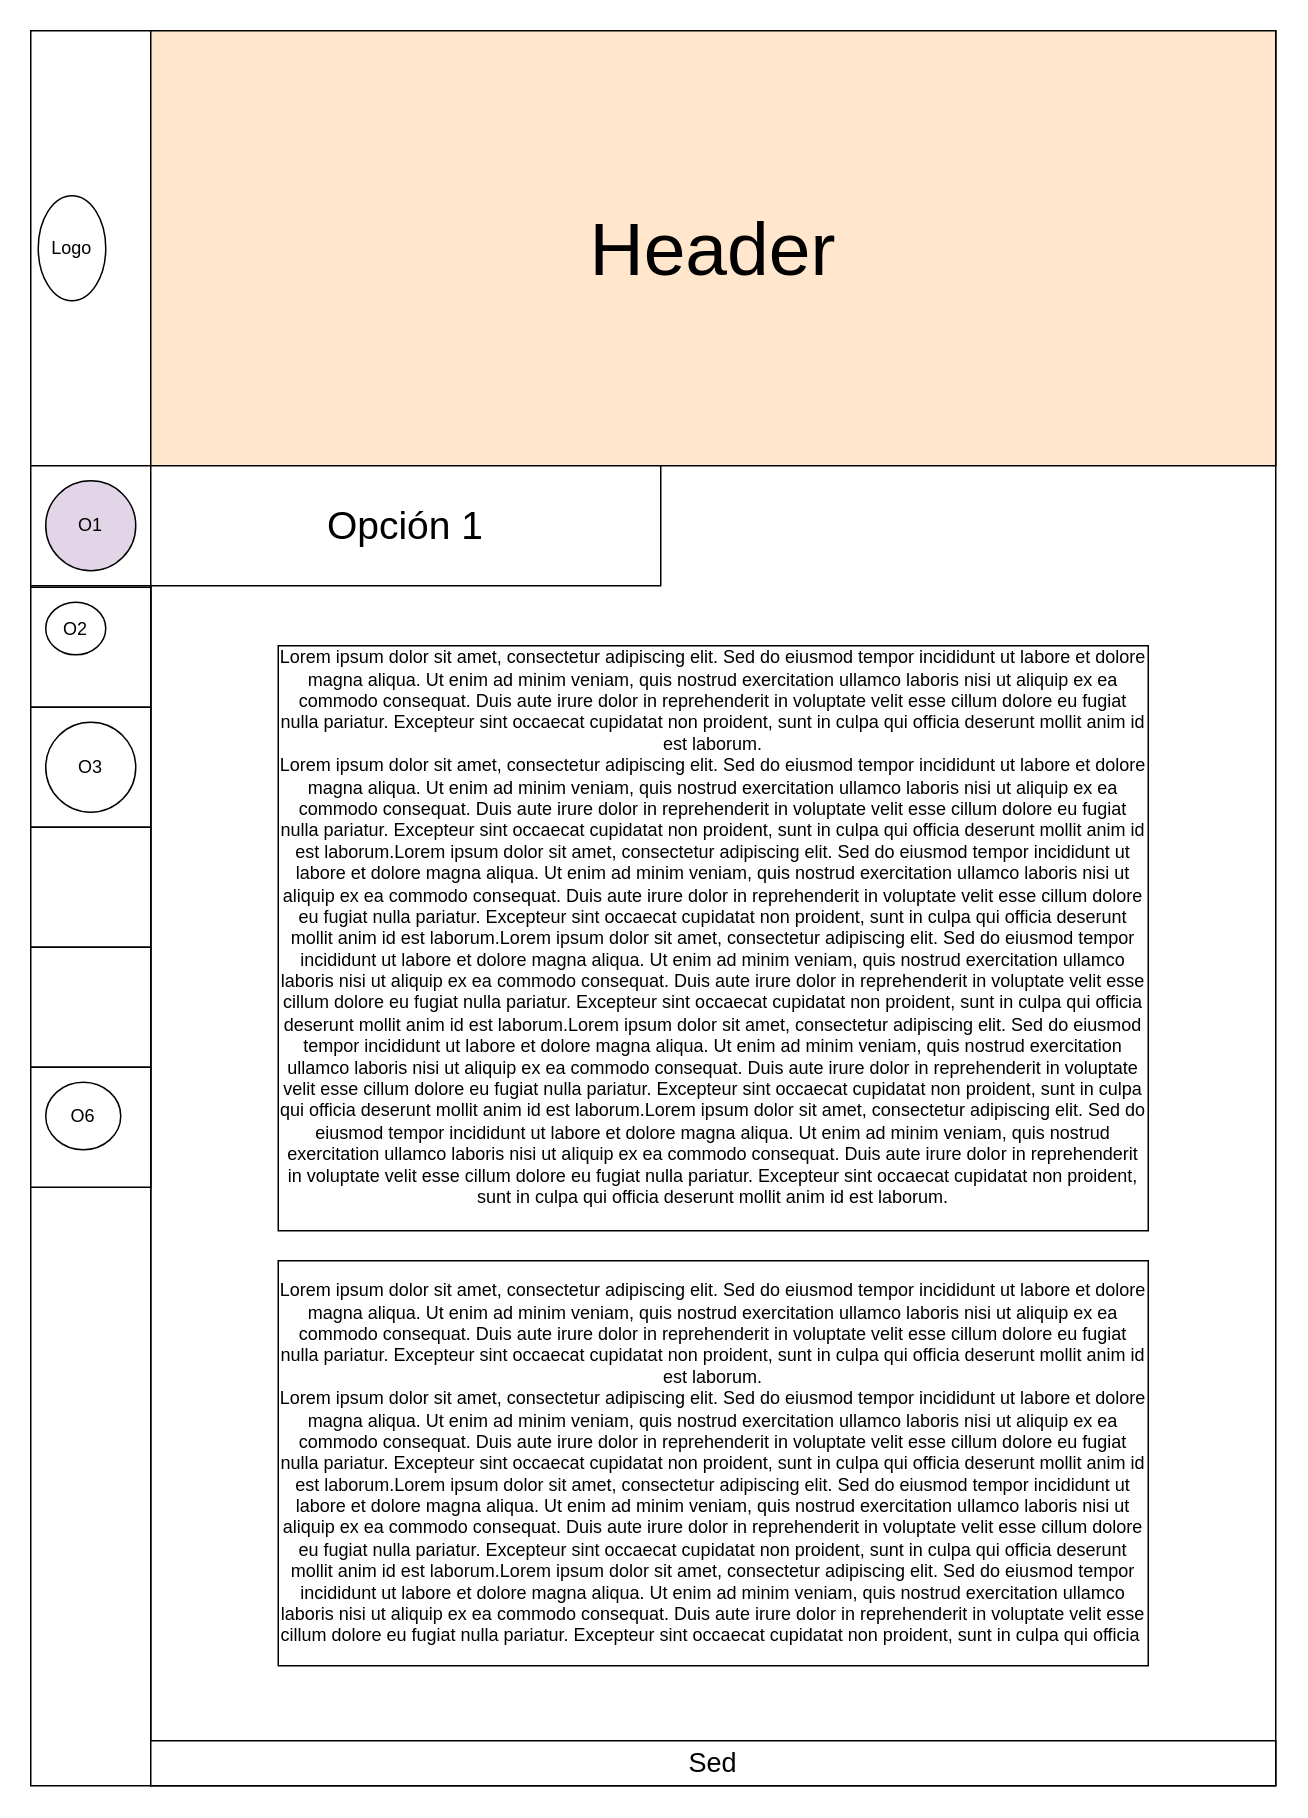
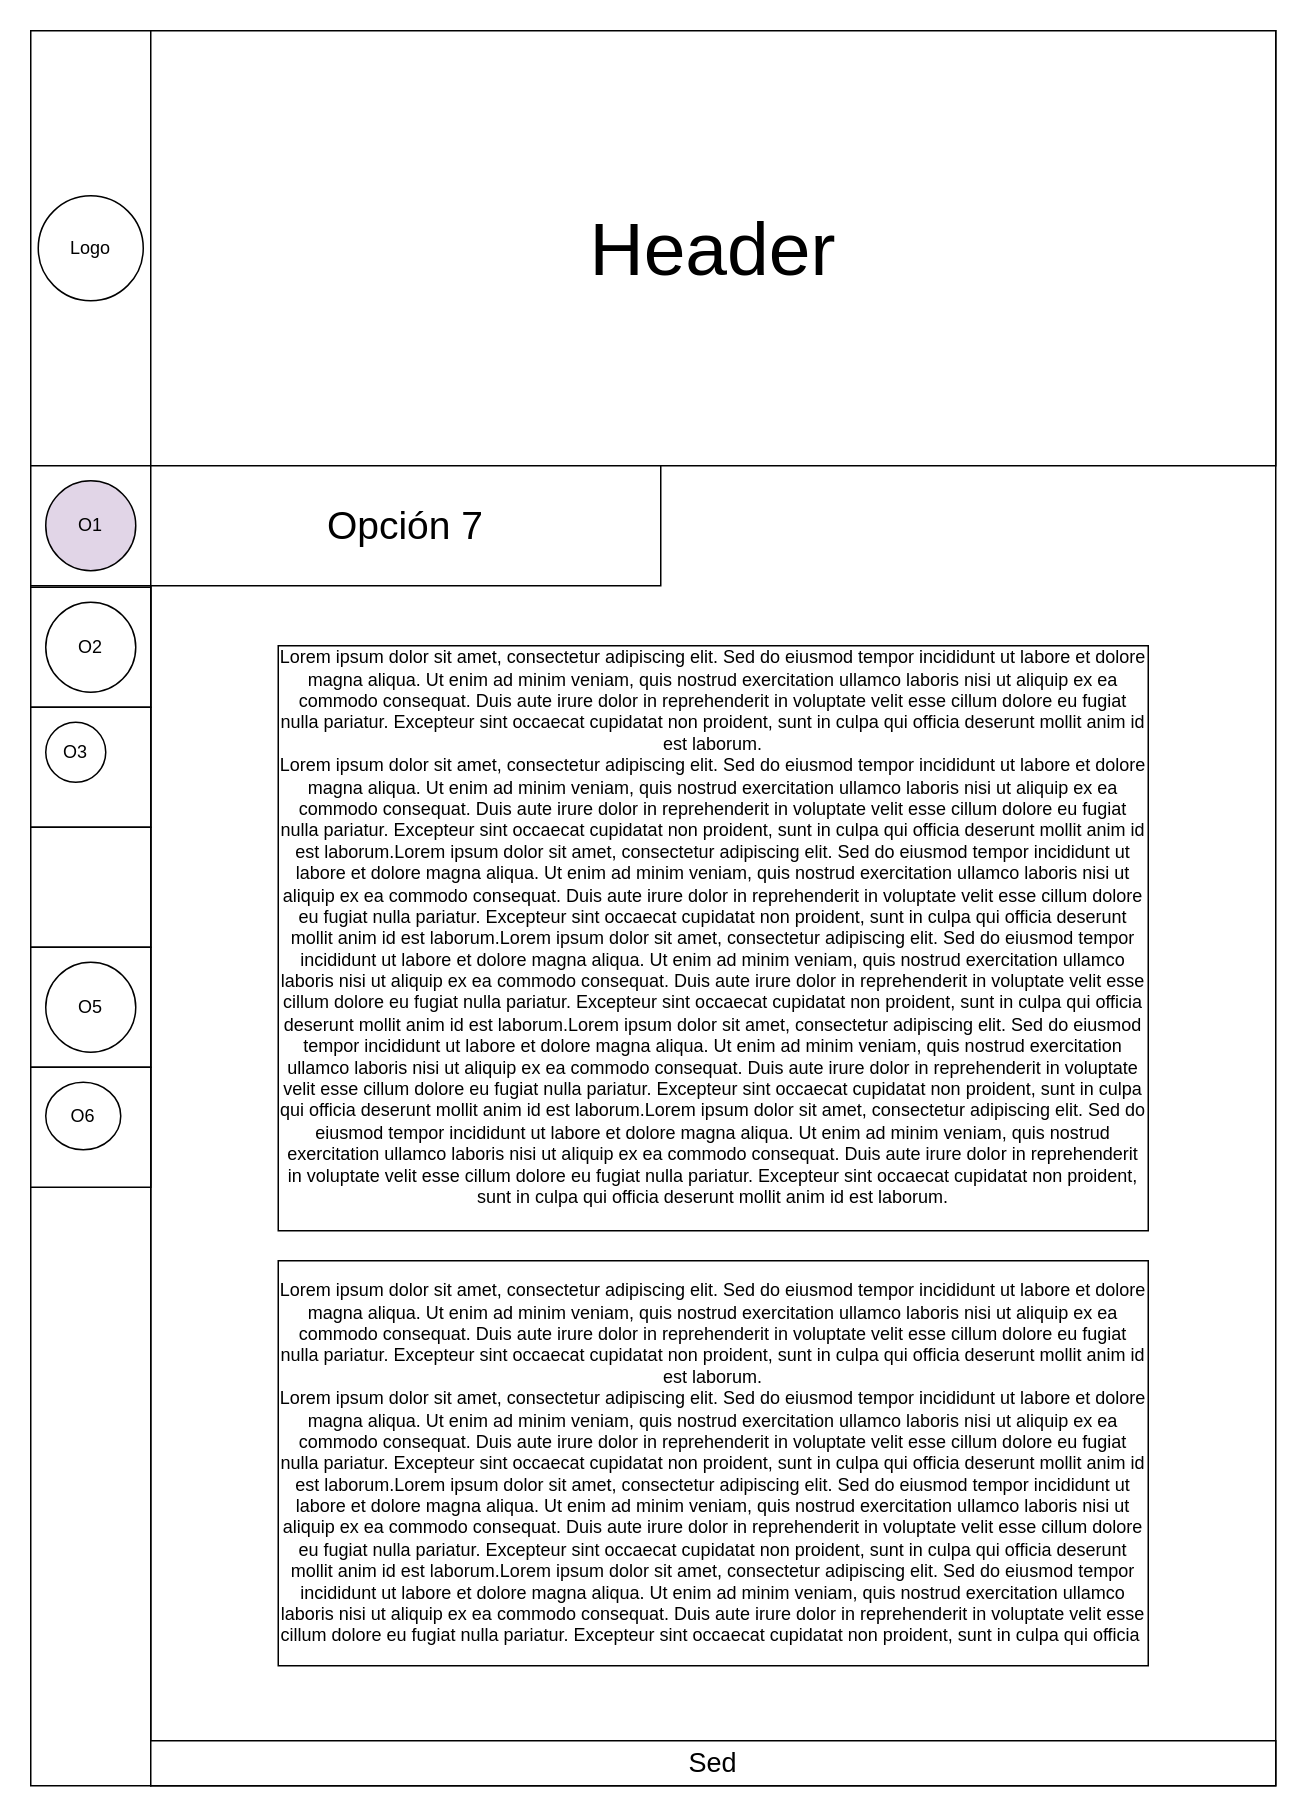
  <mxCell id="0" />
  <mxCell id="1" parent="0" />
  <mxCell id="2" value="" style="rounded=0;whiteSpace=wrap;html=1;" vertex="1" parent="1"><mxGeometry x="100" width="750" height="1170" as="geometry" y="20" /></mxCell>
  <mxCell id="3" value="" style="rounded=0;whiteSpace=wrap;html=1;" vertex="1" parent="1"><mxGeometry width="80" height="1170" as="geometry" x="20" y="20" /></mxCell>
- <mxCell id="4" value="&lt;font style=&quot;font-size: 50px;&quot;&gt;Header&lt;/font&gt;" style="rounded=0;whiteSpace=wrap;html=1;fillColor=#ffe6cc;" vertex="1" parent="1"><mxGeometry x="100" width="750" height="290" as="geometry" y="20" /></mxCell>
- <mxCell id="5" value="Logo" style="ellipse;whiteSpace=wrap;html=1;aspect=fixed;" vertex="1" parent="1"><mxGeometry x="25" y="130" width="45" height="70" as="geometry" /></mxCell>
+ <mxCell id="4" value="&lt;font style=&quot;font-size: 50px;&quot;&gt;Header&lt;/font&gt;" style="rounded=0;whiteSpace=wrap;html=1;" vertex="1" parent="1"><mxGeometry x="100" width="750" height="290" as="geometry" y="20" /></mxCell>
+ <mxCell id="5" value="Logo" style="ellipse;whiteSpace=wrap;html=1;aspect=fixed;" vertex="1" parent="1"><mxGeometry x="25" y="130" width="70" height="70" as="geometry" /></mxCell>
  <mxCell id="6" value="" style="whiteSpace=wrap;html=1;aspect=fixed;" vertex="1" parent="1"><mxGeometry y="310" width="80" height="80" as="geometry" x="20" /></mxCell>
  <mxCell id="7" value="O1" style="ellipse;whiteSpace=wrap;html=1;aspect=fixed;fillColor=#e1d5e7;" vertex="1" parent="1"><mxGeometry x="30" y="320" width="60" height="60" as="geometry" /></mxCell>
  <mxCell id="8" value="" style="whiteSpace=wrap;html=1;aspect=fixed;" vertex="1" parent="1"><mxGeometry y="391" width="80" height="80" as="geometry" x="20" /></mxCell>
- <mxCell id="9" value="O2" style="ellipse;whiteSpace=wrap;html=1;aspect=fixed;" vertex="1" parent="1"><mxGeometry x="30" y="401" width="40" height="35" as="geometry" /></mxCell>
- <mxCell id="10" value="&lt;font style=&quot;font-size: 26px;&quot;&gt;Opción 1&lt;/font&gt;" style="rounded=0;whiteSpace=wrap;html=1;" vertex="1" parent="1"><mxGeometry x="100" y="310" width="340" height="80" as="geometry" /></mxCell>
+ <mxCell id="9" value="O2" style="ellipse;whiteSpace=wrap;html=1;aspect=fixed;" vertex="1" parent="1"><mxGeometry x="30" y="401" width="60" height="60" as="geometry" /></mxCell>
+ <mxCell id="10" value="&lt;font style=&quot;font-size: 26px;&quot;&gt;Opción 7&lt;/font&gt;" style="rounded=0;whiteSpace=wrap;html=1;" vertex="1" parent="1"><mxGeometry x="100" y="310" width="340" height="80" as="geometry" /></mxCell>
  <mxCell id="11" value="" style="whiteSpace=wrap;html=1;aspect=fixed;" vertex="1" parent="1"><mxGeometry y="471" width="80" height="80" as="geometry" x="20" /></mxCell>
- <mxCell id="12" value="O3" style="ellipse;whiteSpace=wrap;html=1;aspect=fixed;" vertex="1" parent="1"><mxGeometry x="30" y="481" width="60" height="60" as="geometry" /></mxCell>
+ <mxCell id="12" value="O3" style="ellipse;whiteSpace=wrap;html=1;aspect=fixed;" vertex="1" parent="1"><mxGeometry x="30" y="481" width="40" height="40" as="geometry" /></mxCell>
  <mxCell id="13" value="" style="whiteSpace=wrap;html=1;aspect=fixed;" vertex="1" parent="1"><mxGeometry y="551" width="80" height="80" as="geometry" x="20" /></mxCell>
  <mxCell id="14" value="" style="whiteSpace=wrap;html=1;aspect=fixed;" vertex="1" parent="1"><mxGeometry y="631" width="80" height="80" as="geometry" x="20" /></mxCell>
+ <mxCell id="15" value="O5" style="ellipse;whiteSpace=wrap;html=1;aspect=fixed;" vertex="1" parent="1"><mxGeometry x="30" y="641" width="60" height="60" as="geometry" /></mxCell>
  <mxCell id="16" value="" style="whiteSpace=wrap;html=1;aspect=fixed;" vertex="1" parent="1"><mxGeometry y="711" width="80" height="80" as="geometry" x="20" /></mxCell>
  <mxCell id="17" value="O6" style="ellipse;whiteSpace=wrap;html=1;aspect=fixed;" vertex="1" parent="1"><mxGeometry x="30" y="721" width="50" height="45" as="geometry" /></mxCell>
  <mxCell id="18" value="&lt;div&gt;Lorem ipsum dolor sit amet, consectetur adipiscing elit. Sed do eiusmod tempor incididunt ut labore et dolore magna aliqua. Ut enim ad minim veniam, quis nostrud exercitation ullamco laboris nisi ut aliquip ex ea commodo consequat. Duis aute irure dolor in reprehenderit in voluptate velit esse cillum dolore eu fugiat nulla pariatur. Excepteur sint occaecat cupidatat non proident, sunt in culpa qui officia deserunt mollit anim id est laborum.&lt;/div&gt;Lorem ipsum dolor sit amet, consectetur adipiscing elit. Sed do eiusmod tempor incididunt ut labore et dolore magna aliqua. Ut enim ad minim veniam, quis nostrud exercitation ullamco laboris nisi ut aliquip ex ea commodo consequat. Duis aute irure dolor in reprehenderit in voluptate velit esse cillum dolore eu fugiat nulla pariatur. Excepteur sint occaecat cupidatat non proident, sunt in culpa qui officia deserunt mollit anim id est laborum.Lorem ipsum dolor sit amet, consectetur adipiscing elit. Sed do eiusmod tempor incididunt ut labore et dolore magna aliqua. Ut enim ad minim veniam, quis nostrud exercitation ullamco laboris nisi ut aliquip ex ea commodo consequat. Duis aute irure dolor in reprehenderit in voluptate velit esse cillum dolore eu fugiat nulla pariatur. Excepteur sint occaecat cupidatat non proident, sunt in culpa qui officia deserunt mollit anim id est laborum.Lorem ipsum dolor sit amet, consectetur adipiscing elit. Sed do eiusmod tempor incididunt ut labore et dolore magna aliqua. Ut enim ad minim veniam, quis nostrud exercitation ullamco laboris nisi ut aliquip ex ea commodo consequat. Duis aute irure dolor in reprehenderit in voluptate velit esse cillum dolore eu fugiat nulla pariatur. Excepteur sint occaecat cupidatat non proident, sunt in culpa qui officia deserunt mollit anim id est laborum.Lorem ipsum dolor sit amet, consectetur adipiscing elit. Sed do eiusmod tempor incididunt ut labore et dolore magna aliqua. Ut enim ad minim veniam, quis nostrud exercitation ullamco laboris nisi ut aliquip ex ea commodo consequat. Duis aute irure dolor in reprehenderit in voluptate velit esse cillum dolore eu fugiat nulla pariatur. Excepteur sint occaecat cupidatat non proident, sunt in culpa qui officia deserunt mollit anim id est laborum.Lorem ipsum dolor sit amet, consectetur adipiscing elit. Sed do eiusmod tempor incididunt ut labore et dolore magna aliqua. Ut enim ad minim veniam, quis nostrud exercitation ullamco laboris nisi ut aliquip ex ea commodo consequat. Duis aute irure dolor in reprehenderit in voluptate velit esse cillum dolore eu fugiat nulla pariatur. Excepteur sint occaecat cupidatat non proident, sunt in culpa qui officia deserunt mollit anim id est laborum.&lt;div&gt;&lt;br&gt;&lt;/div&gt;" style="rounded=0;whiteSpace=wrap;html=1;" vertex="1" parent="1"><mxGeometry x="185" y="430" width="580" height="390" as="geometry" /></mxCell>
  <mxCell id="19" value="&lt;div&gt;Lorem ipsum dolor sit amet, consectetur adipiscing elit. Sed do eiusmod tempor incididunt ut labore et dolore magna aliqua. Ut enim ad minim veniam, quis nostrud exercitation ullamco laboris nisi ut aliquip ex ea commodo consequat. Duis aute irure dolor in reprehenderit in voluptate velit esse cillum dolore eu fugiat nulla pariatur. Excepteur sint occaecat cupidatat non proident, sunt in culpa qui officia deserunt mollit anim id est laborum.&lt;/div&gt;Lorem ipsum dolor sit amet, consectetur adipiscing elit. Sed do eiusmod tempor incididunt ut labore et dolore magna aliqua. Ut enim ad minim veniam, quis nostrud exercitation ullamco laboris nisi ut aliquip ex ea commodo consequat. Duis aute irure dolor in reprehenderit in voluptate velit esse cillum dolore eu fugiat nulla pariatur. Excepteur sint occaecat cupidatat non proident, sunt in culpa qui officia deserunt mollit anim id est laborum.Lorem ipsum dolor sit amet, consectetur adipiscing elit. Sed do eiusmod tempor incididunt ut labore et dolore magna aliqua. Ut enim ad minim veniam, quis nostrud exercitation ullamco laboris nisi ut aliquip ex ea commodo consequat. Duis aute irure dolor in reprehenderit in voluptate velit esse cillum dolore eu fugiat nulla pariatur. Excepteur sint occaecat cupidatat non proident, sunt in culpa qui officia deserunt mollit anim id est laborum.Lorem ipsum dolor sit amet, consectetur adipiscing elit. Sed do eiusmod tempor incididunt ut labore et dolore magna aliqua. Ut enim ad minim veniam, quis nostrud exercitation ullamco laboris nisi ut aliquip ex ea commodo consequat. Duis aute irure dolor in reprehenderit in voluptate velit esse cillum dolore eu fugiat nulla pariatur. Excepteur sint occaecat cupidatat non proident, sunt in culpa qui officia&amp;nbsp;" style="rounded=0;whiteSpace=wrap;html=1;" vertex="1" parent="1"><mxGeometry x="185" y="840" width="580" height="270" as="geometry" /></mxCell>
  <mxCell id="20" value="&lt;font style=&quot;font-size: 18px;&quot;&gt;Sed&lt;/font&gt;" style="rounded=0;whiteSpace=wrap;html=1;" vertex="1" parent="1"><mxGeometry x="100" y="1160" width="750" height="30" as="geometry" /></mxCell>
